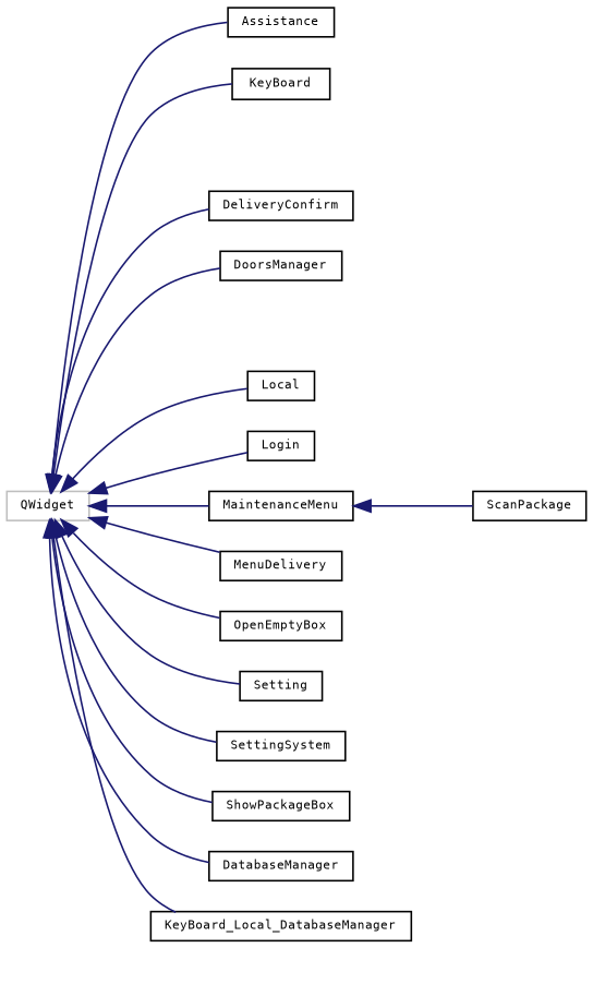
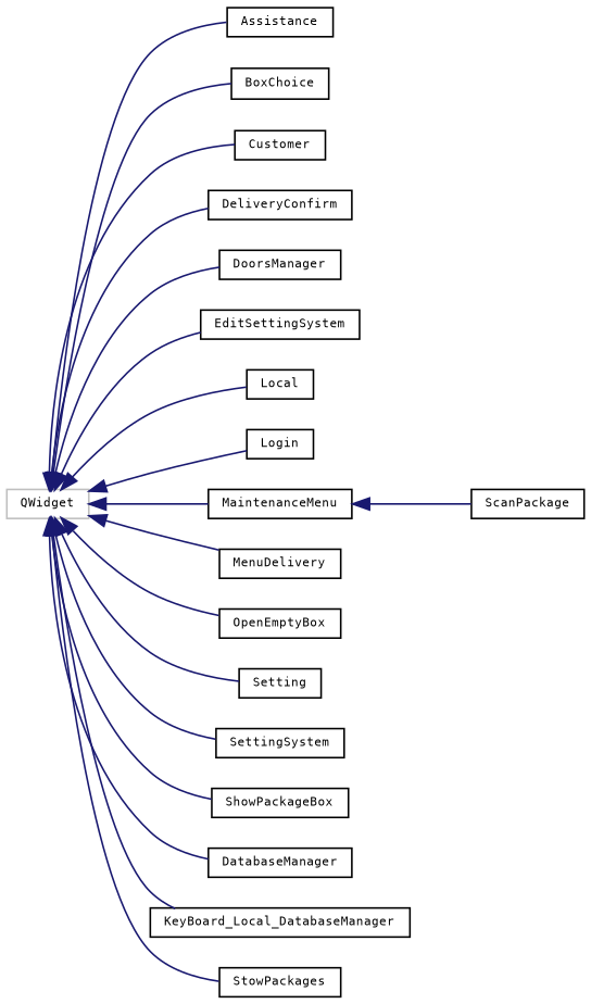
  digraph {
    fontname="DejaVu Sans Mono"
    rankdir=LR
    node [color=black fontname="DejaVu Sans Mono" fontsize=7 shape=record]
    edge [color=midnightblue dir=back fontname="DejaVu Sans Mono" fontsize=7 labelfontname=Helvetica labelfontsize=7 style=solid]
    n1 [color=grey75 height=0.2 label=QWidget width=0.4]
    n2 [height=0.2 label=Assistance width=0.4]
-   n3 [height=0.2 label=KeyBoard width=0.4]
+   n3 [height=0.2 label=BoxChoice width=0.4]
+   n4 [height=0.2 label=Customer width=0.4]
    n5 [height=0.2 label=DeliveryConfirm width=0.4]
    n6 [height=0.2 label=DoorsManager width=0.4]
+   n7 [height=0.2 label=EditSettingSystem width=0.4]
    n8 [height=0.2 label=Local width=0.4]
    n9 [height=0.2 label=Login width=0.4]
    n10 [height=0.2 label=MaintenanceMenu width=0.4]
    n11 [height=0.2 label=MenuDelivery width=0.4]
    n12 [height=0.2 label=OpenEmptyBox width=0.4]
    n13 [height=0.2 label=Setting width=0.4]
    n14 [height=0.2 label=SettingSystem width=0.4]
    n15 [height=0.2 label=ShowPackageBox width=0.4]
    n16 [height=0.2 label=DatabaseManager width=0.4]
    n17 [height=0.2 label=KeyBoard_Local_DatabaseManager width=0.4]
+   n18 [height=0.2 label=StowPackages width=0.4]
    n19 [height=0.2 label=ScanPackage width=0.4]
    n1 -> n2
    n1 -> n3
+   n1 -> n4
    n1 -> n5
    n1 -> n6
+   n1 -> n7
    n1 -> n8
    n1 -> n9
    n1 -> n10
    n1 -> n11
    n1 -> n12
    n1 -> n13
    n1 -> n14
    n1 -> n15
    n1 -> n16
    n1 -> n17
+   n1 -> n18
    n10 -> n19
  }
